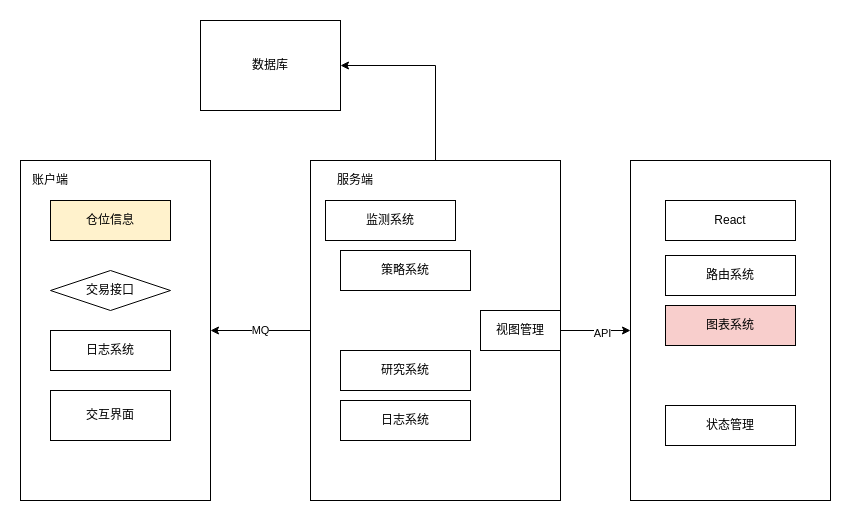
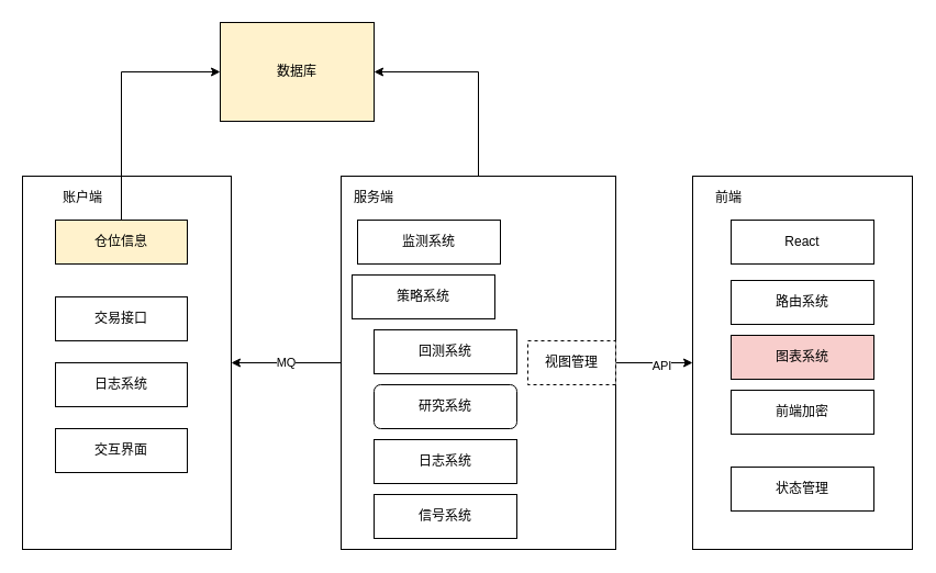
  <mxCell id="0" />
  <mxCell id="1" parent="0" />
  <mxCell id="2" value="" style="rounded=0;whiteSpace=wrap;html=1;" vertex="1" parent="1"><mxGeometry x="20" y="160" width="190" height="340" as="geometry" /></mxCell>
  <mxCell id="3" style="edgeStyle=orthogonalEdgeStyle;rounded=0;orthogonalLoop=1;jettySize=auto;html=1;entryX=1;entryY=0.5;entryDx=0;entryDy=0;" edge="1" parent="1" source="7" target="12"><mxGeometry relative="1" as="geometry" /></mxCell>
  <mxCell id="4" value="" style="edgeStyle=orthogonalEdgeStyle;rounded=0;orthogonalLoop=1;jettySize=auto;html=1;entryX=0;entryY=0.5;entryDx=0;entryDy=0;" edge="1" parent="1" source="7" target="23"><mxGeometry relative="1" as="geometry" /></mxCell>
  <mxCell id="5" value="API" style="edgeLabel;html=1;align=center;verticalAlign=middle;resizable=0;points=[];" vertex="1" connectable="0" parent="4"><mxGeometry x="0.176" y="-2" relative="1" as="geometry"><mxPoint as="offset" /></mxGeometry></mxCell>
  <mxCell id="6" value="MQ" style="edgeStyle=orthogonalEdgeStyle;rounded=0;orthogonalLoop=1;jettySize=auto;html=1;" edge="1" parent="1" source="7" target="2"><mxGeometry relative="1" as="geometry" /></mxCell>
  <mxCell id="7" value="" style="rounded=0;whiteSpace=wrap;html=1;" vertex="1" parent="1"><mxGeometry x="310" y="160" width="250" height="340" as="geometry" /></mxCell>
+ <mxCell id="8" style="edgeStyle=orthogonalEdgeStyle;rounded=0;orthogonalLoop=1;jettySize=auto;html=1;entryX=0;entryY=0.5;entryDx=0;entryDy=0;" edge="1" parent="1" source="9" target="12"><mxGeometry relative="1" as="geometry"><Array as="points"><mxPoint x="110" y="65" /></Array></mxGeometry></mxCell>
  <mxCell id="9" value="仓位信息" style="rounded=0;whiteSpace=wrap;html=1;fillColor=#fff2cc;" vertex="1" parent="1"><mxGeometry x="50" y="200" width="120" height="40" as="geometry" /></mxCell>
- <mxCell id="10" value="账户端" style="text;html=1;strokeColor=none;fillColor=none;align=center;verticalAlign=middle;whiteSpace=wrap;rounded=0;" vertex="1" parent="1"><mxGeometry x="30" y="170" width="40" height="20" as="geometry" /></mxCell>
- <mxCell id="11" value="服务端" style="text;html=1;strokeColor=none;fillColor=none;align=center;verticalAlign=middle;whiteSpace=wrap;rounded=0;" vertex="1" parent="1"><mxGeometry x="335" y="170" width="40" height="20" as="geometry" /></mxCell>
- <mxCell id="12" value="数据库" style="rounded=0;whiteSpace=wrap;html=1;" vertex="1" parent="1"><mxGeometry x="200" y="20" width="140" height="90" as="geometry" /></mxCell>
- <mxCell id="13" value="交易接口" style="rhombus;whiteSpace=wrap;html=1;" vertex="1" parent="1"><mxGeometry x="50" y="270" width="120" height="40" as="geometry" /></mxCell>
+ <mxCell id="10" value="账户端" style="text;html=1;strokeColor=none;fillColor=none;align=center;verticalAlign=middle;whiteSpace=wrap;rounded=0;" vertex="1" parent="1"><mxGeometry x="55" y="170" width="40" height="20" as="geometry" /></mxCell>
+ <mxCell id="11" value="服务端" style="text;html=1;strokeColor=none;fillColor=none;align=center;verticalAlign=middle;whiteSpace=wrap;rounded=0;" vertex="1" parent="1"><mxGeometry x="320" y="170" width="40" height="20" as="geometry" /></mxCell>
+ <mxCell id="12" value="数据库" style="rounded=0;whiteSpace=wrap;html=1;fillColor=#fff2cc;" vertex="1" parent="1"><mxGeometry x="200" y="20" width="140" height="90" as="geometry" /></mxCell>
+ <mxCell id="13" value="交易接口" style="rounded=0;whiteSpace=wrap;html=1;" vertex="1" parent="1"><mxGeometry x="50" y="270" width="120" height="40" as="geometry" /></mxCell>
  <mxCell id="14" value="监测系统" style="rounded=0;whiteSpace=wrap;html=1;" vertex="1" parent="1"><mxGeometry x="325" y="200" width="130" height="40" as="geometry" /></mxCell>
- <mxCell id="15" value="策略系统" style="rounded=0;whiteSpace=wrap;html=1;" vertex="1" parent="1"><mxGeometry x="340" y="250" width="130" height="40" as="geometry" /></mxCell>
- <mxCell id="17" value="研究系统" style="rounded=0;whiteSpace=wrap;html=1;" vertex="1" parent="1"><mxGeometry x="340" y="350" width="130" height="40" as="geometry" /></mxCell>
+ <mxCell id="15" value="策略系统" style="rounded=0;whiteSpace=wrap;html=1;" vertex="1" parent="1"><mxGeometry x="320" y="250" width="130" height="40" as="geometry" /></mxCell>
+ <mxCell id="16" value="回测系统" style="rounded=0;whiteSpace=wrap;html=1;" vertex="1" parent="1"><mxGeometry x="340" y="300" width="130" height="40" as="geometry" /></mxCell>
+ <mxCell id="17" value="研究系统" style="whiteSpace=wrap;html=1;rounded=1;" vertex="1" parent="1"><mxGeometry x="340" y="350" width="130" height="40" as="geometry" /></mxCell>
  <mxCell id="18" value="日志系统" style="rounded=0;whiteSpace=wrap;html=1;" vertex="1" parent="1"><mxGeometry x="50" y="330" width="120" height="40" as="geometry" /></mxCell>
  <mxCell id="19" value="日志系统" style="rounded=0;whiteSpace=wrap;html=1;" vertex="1" parent="1"><mxGeometry x="340" y="400" width="130" height="40" as="geometry" /></mxCell>
- <mxCell id="21" value="交互界面" style="rounded=0;whiteSpace=wrap;html=1;" vertex="1" parent="1"><mxGeometry x="50" y="390" width="120" height="50" as="geometry" /></mxCell>
+ <mxCell id="20" value="信号系统" style="rounded=0;whiteSpace=wrap;html=1;" vertex="1" parent="1"><mxGeometry x="340" y="450" width="130" height="40" as="geometry" /></mxCell>
+ <mxCell id="21" value="交互界面" style="rounded=0;whiteSpace=wrap;html=1;" vertex="1" parent="1"><mxGeometry x="50" y="390" width="120" height="40" as="geometry" /></mxCell>
  <mxCell id="22" value="" style="group" vertex="1" connectable="0" parent="1"><mxGeometry x="630" y="160" width="200" height="340" as="geometry" /></mxCell>
  <mxCell id="23" value="" style="rounded=0;whiteSpace=wrap;html=1;" vertex="1" parent="22"><mxGeometry width="200" height="340" as="geometry" /></mxCell>
+ <mxCell id="24" value="前端" style="text;html=1;strokeColor=none;fillColor=none;align=center;verticalAlign=middle;whiteSpace=wrap;rounded=0;" vertex="1" parent="22"><mxGeometry x="13" y="10" width="40" height="20" as="geometry" /></mxCell>
  <mxCell id="25" value="路由系统" style="rounded=0;whiteSpace=wrap;html=1;" vertex="1" parent="22"><mxGeometry x="35" y="95" width="130" height="40" as="geometry" /></mxCell>
  <mxCell id="26" value="图表系统" style="rounded=0;whiteSpace=wrap;html=1;fillColor=#f8cecc;" vertex="1" parent="22"><mxGeometry x="35" y="145" width="130" height="40" as="geometry" /></mxCell>
- <mxCell id="28" value="状态管理" style="rounded=0;whiteSpace=wrap;html=1;" vertex="1" parent="22"><mxGeometry x="35" y="245" width="130" height="40" as="geometry" /></mxCell>
+ <mxCell id="27" value="前端加密" style="rounded=0;whiteSpace=wrap;html=1;" vertex="1" parent="22"><mxGeometry x="35" y="195" width="130" height="40" as="geometry" /></mxCell>
+ <mxCell id="28" value="状态管理" style="rounded=0;whiteSpace=wrap;html=1;" vertex="1" parent="22"><mxGeometry x="35" y="265" width="130" height="40" as="geometry" /></mxCell>
  <mxCell id="29" value="路由系统" style="rounded=0;whiteSpace=wrap;html=1;" vertex="1" parent="22"><mxGeometry x="35" y="40" width="130" height="40" as="geometry" /></mxCell>
  <mxCell id="30" value="React" style="rounded=0;whiteSpace=wrap;html=1;" vertex="1" parent="22"><mxGeometry x="35" y="40" width="130" height="40" as="geometry" /></mxCell>
- <mxCell id="31" value="视图管理" style="rounded=0;whiteSpace=wrap;html=1;" vertex="1" parent="1"><mxGeometry x="480" y="310" width="80" height="40" as="geometry" /></mxCell>
+ <mxCell id="31" value="视图管理" style="rounded=0;whiteSpace=wrap;html=1;dashed=1;" vertex="1" parent="1"><mxGeometry x="480" y="310" width="80" height="40" as="geometry" /></mxCell>
